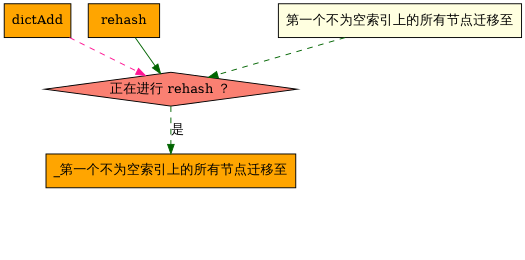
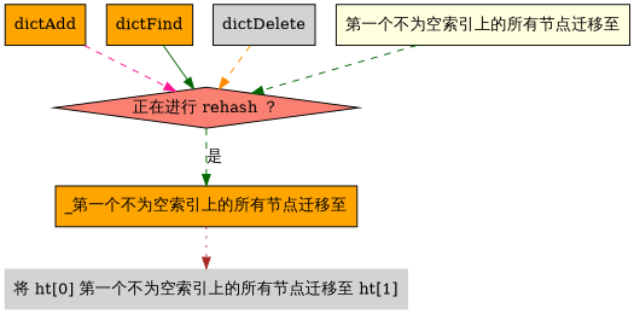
  digraph {
    node [fillcolor=orange shape=box style=filled]
    edge [color=darkgreen style=dashed]
    n1 [label=dictAdd]
    n2 [fillcolor=salmon label="正在进行 rehash ？" shape=diamond]
    n3 [label="_第一个不为空索引上的所有节点迁移至"]
-   n4 [label=rehash]
+   n4 [label=dictFind]
+   n5 [fillcolor=lightgrey label=dictDelete]
    n6 [fillcolor=lightyellow label="第一个不为空索引上的所有节点迁移至"]
+   n7 [fillcolor=lightgrey label="将 ht[0] 第一个不为空索引上的所有节点迁移至 ht[1]" shape=plaintext]
    n1 -> n2 [color=deeppink]
    n2 -> n3 [label="是"]
+   n3 -> n7 [color=brown style=dotted]
    n4 -> n2 [style=solid]
+   n5 -> n2 [color=darkorange]
    n6 -> n2
  }
